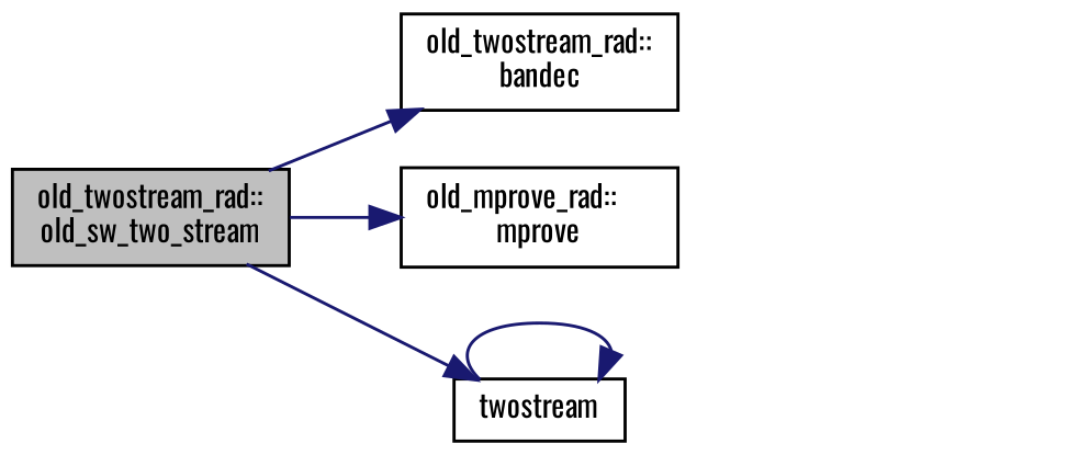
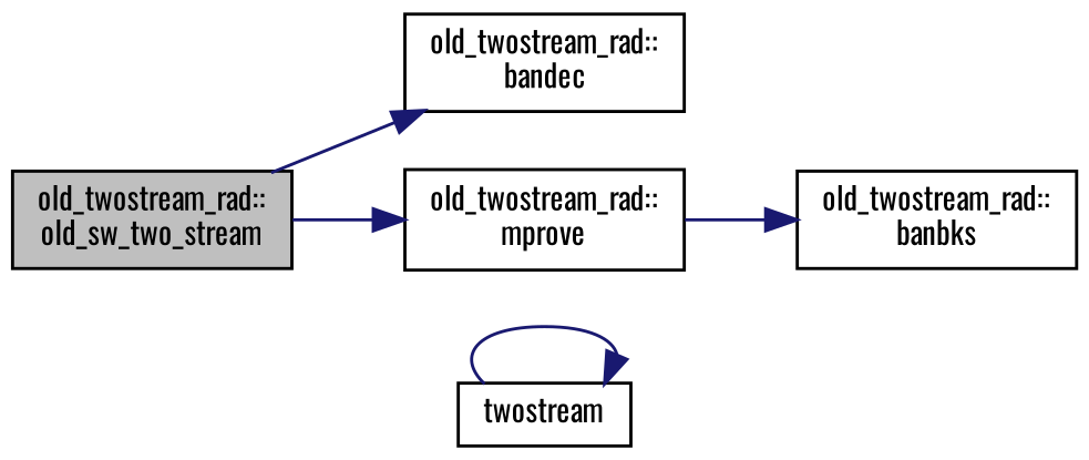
  digraph {
    fontname=Oswald
    rankdir=LR
    node [color=black fillcolor=white fontname=Oswald fontsize=10 shape=record style=filled]
    edge [color=midnightblue fontname=Oswald fontsize=10 labelfontname=Helvetica labelfontsize=10 style=solid]
    n1 [fillcolor=grey75 fontcolor=black height=0.2 label="old_twostream_rad::\lold_sw_two_stream" width=0.4]
    n2 [height=0.2 label="old_twostream_rad::\lbandec" width=0.4]
-   n3 [height=0.2 label="old_mprove_rad::\lmprove" width=0.4]
+   n3 [height=0.2 label="old_twostream_rad::\lmprove" width=0.4]
    n4 [height=0.2 label=twostream width=0.4]
+   n5 [height=0.2 label="old_twostream_rad::\lbanbks" width=0.4]
    n1 -> n2
    n1 -> n3
-   n1 -> n4
+   n3 -> n5
    n4 -> n4
  }
